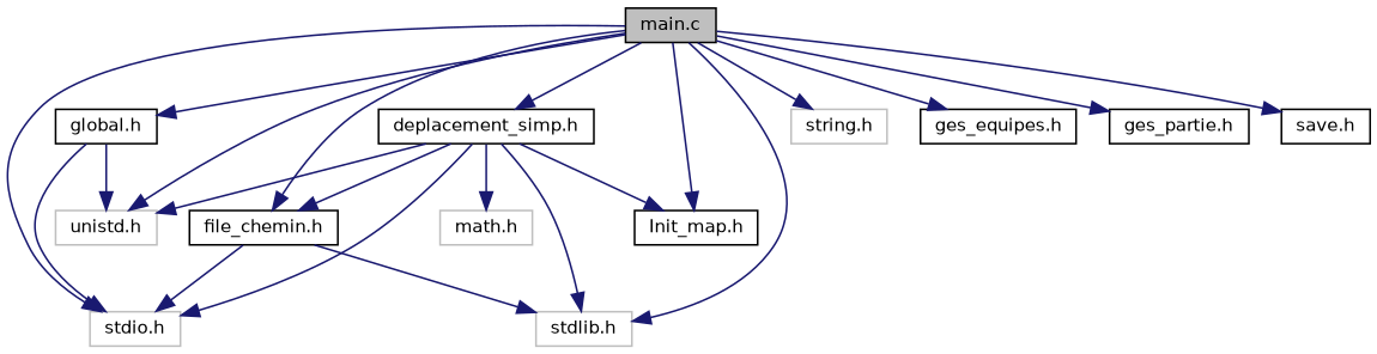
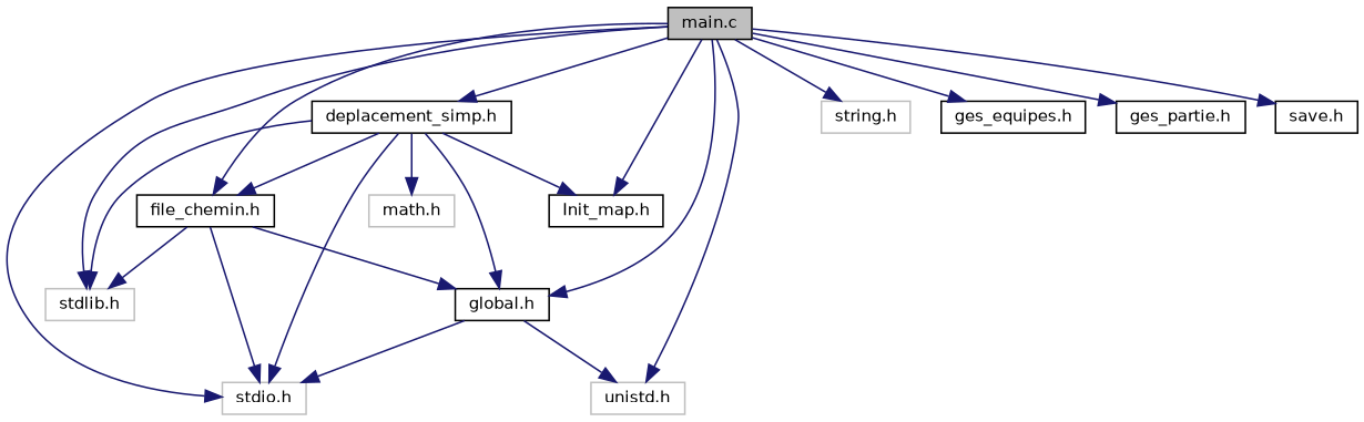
  digraph {
    node [color=black fillcolor=white fontname=Helvetica fontsize=10 shape=record style=filled]
    edge [color=midnightblue fontname=Helvetica fontsize=10 labelfontname=Helvetica labelfontsize=10 style=solid]
    n1 [fillcolor=grey75 fontcolor=black height=0.2 label="main.c" width=0.4]
    n2 [color=grey75 height=0.2 label="stdio.h" width=0.4]
    n3 [color=grey75 height=0.2 label="stdlib.h" width=0.4]
    n4 [color=grey75 height=0.2 label="unistd.h" width=0.4]
    n5 [color=grey75 height=0.2 label="string.h" width=0.4]
    n6 [height=0.2 label="global.h" width=0.4]
    n7 [height=0.2 label="ges_equipes.h" width=0.4]
    n8 [height=0.2 label="file_chemin.h" width=0.4]
    n9 [height=0.2 label="Init_map.h" width=0.4]
    n10 [height=0.2 label="deplacement_simp.h" width=0.4]
    n11 [height=0.2 label="ges_partie.h" width=0.4]
    n12 [height=0.2 label="save.h" width=0.4]
    n13 [color=grey75 height=0.2 label="math.h" width=0.4]
    n1 -> n2
    n1 -> n3
    n1 -> n4
    n1 -> n5
    n1 -> n6
    n1 -> n7
    n1 -> n8
    n1 -> n9
    n1 -> n10
    n1 -> n11
    n1 -> n12
    n6 -> n2
    n6 -> n4
    n8 -> n2
    n8 -> n3
+   n8 -> n6
    n10 -> n2
    n10 -> n3
-   n10 -> n4
+   n10 -> n6
    n10 -> n8
    n10 -> n9
    n10 -> n13
  }
